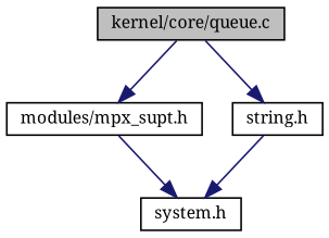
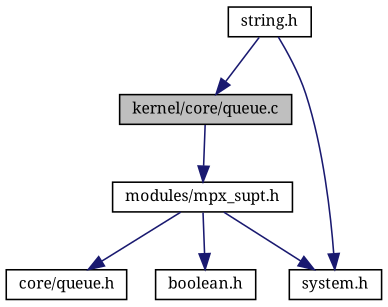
  digraph {
    fontname="Noto Serif"
    node [color=black fillcolor=white fontname="Noto Serif" fontsize=10 shape=record style=filled]
    edge [color=midnightblue fontname="Noto Serif" fontsize=10 labelfontname=Helvetica labelfontsize=10 style=solid]
    n1 [fillcolor=grey75 fontcolor=black height=0.2 label="kernel/core/queue.c" width=0.4]
    n2 [height=0.2 label="modules/mpx_supt.h" width=0.4]
    n3 [height=0.2 label="string.h" width=0.4]
+   n4 [height=0.2 label="core/queue.h" width=0.4]
+   n5 [height=0.2 label="boolean.h" width=0.4]
    n6 [height=0.2 label="system.h" width=0.4]
    n1 -> n2
-   n1 -> n3
+   n3 -> n1
+   n2 -> n4
+   n2 -> n5
    n2 -> n6
    n3 -> n6
  }
